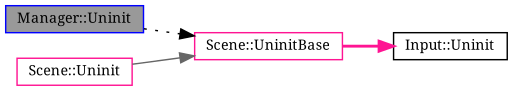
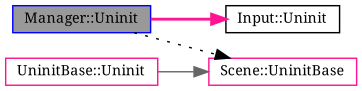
  digraph {
    fontname="Noto Serif"
    rankdir=LR
    node [color=deeppink fillcolor=white fontname="Noto Serif" fontsize=10 shape=box style=filled]
    edge [fontname="Noto Serif" fontsize=10 labelfontname=Helvetica labelfontsize=10]
    n1 [color=blue fillcolor=grey60 fontcolor=black height=0.2 label="Manager::Uninit" width=0.4]
    n2 [color=black height=0.2 label="Input::Uninit" width=0.4]
    n3 [height=0.2 label="Scene::UninitBase" width=0.4]
-   n4 [height=0.2 label="Scene::Uninit" width=0.4]
-   n3 -> n2 [color=deeppink style=bold]
+   n4 [height=0.2 label="UninitBase::Uninit" width=0.4]
+   n1 -> n2 [color=deeppink style=bold]
    n1 -> n3 [color=black style=dotted]
    n4 -> n3 [color=gray40 style=solid]
  }
